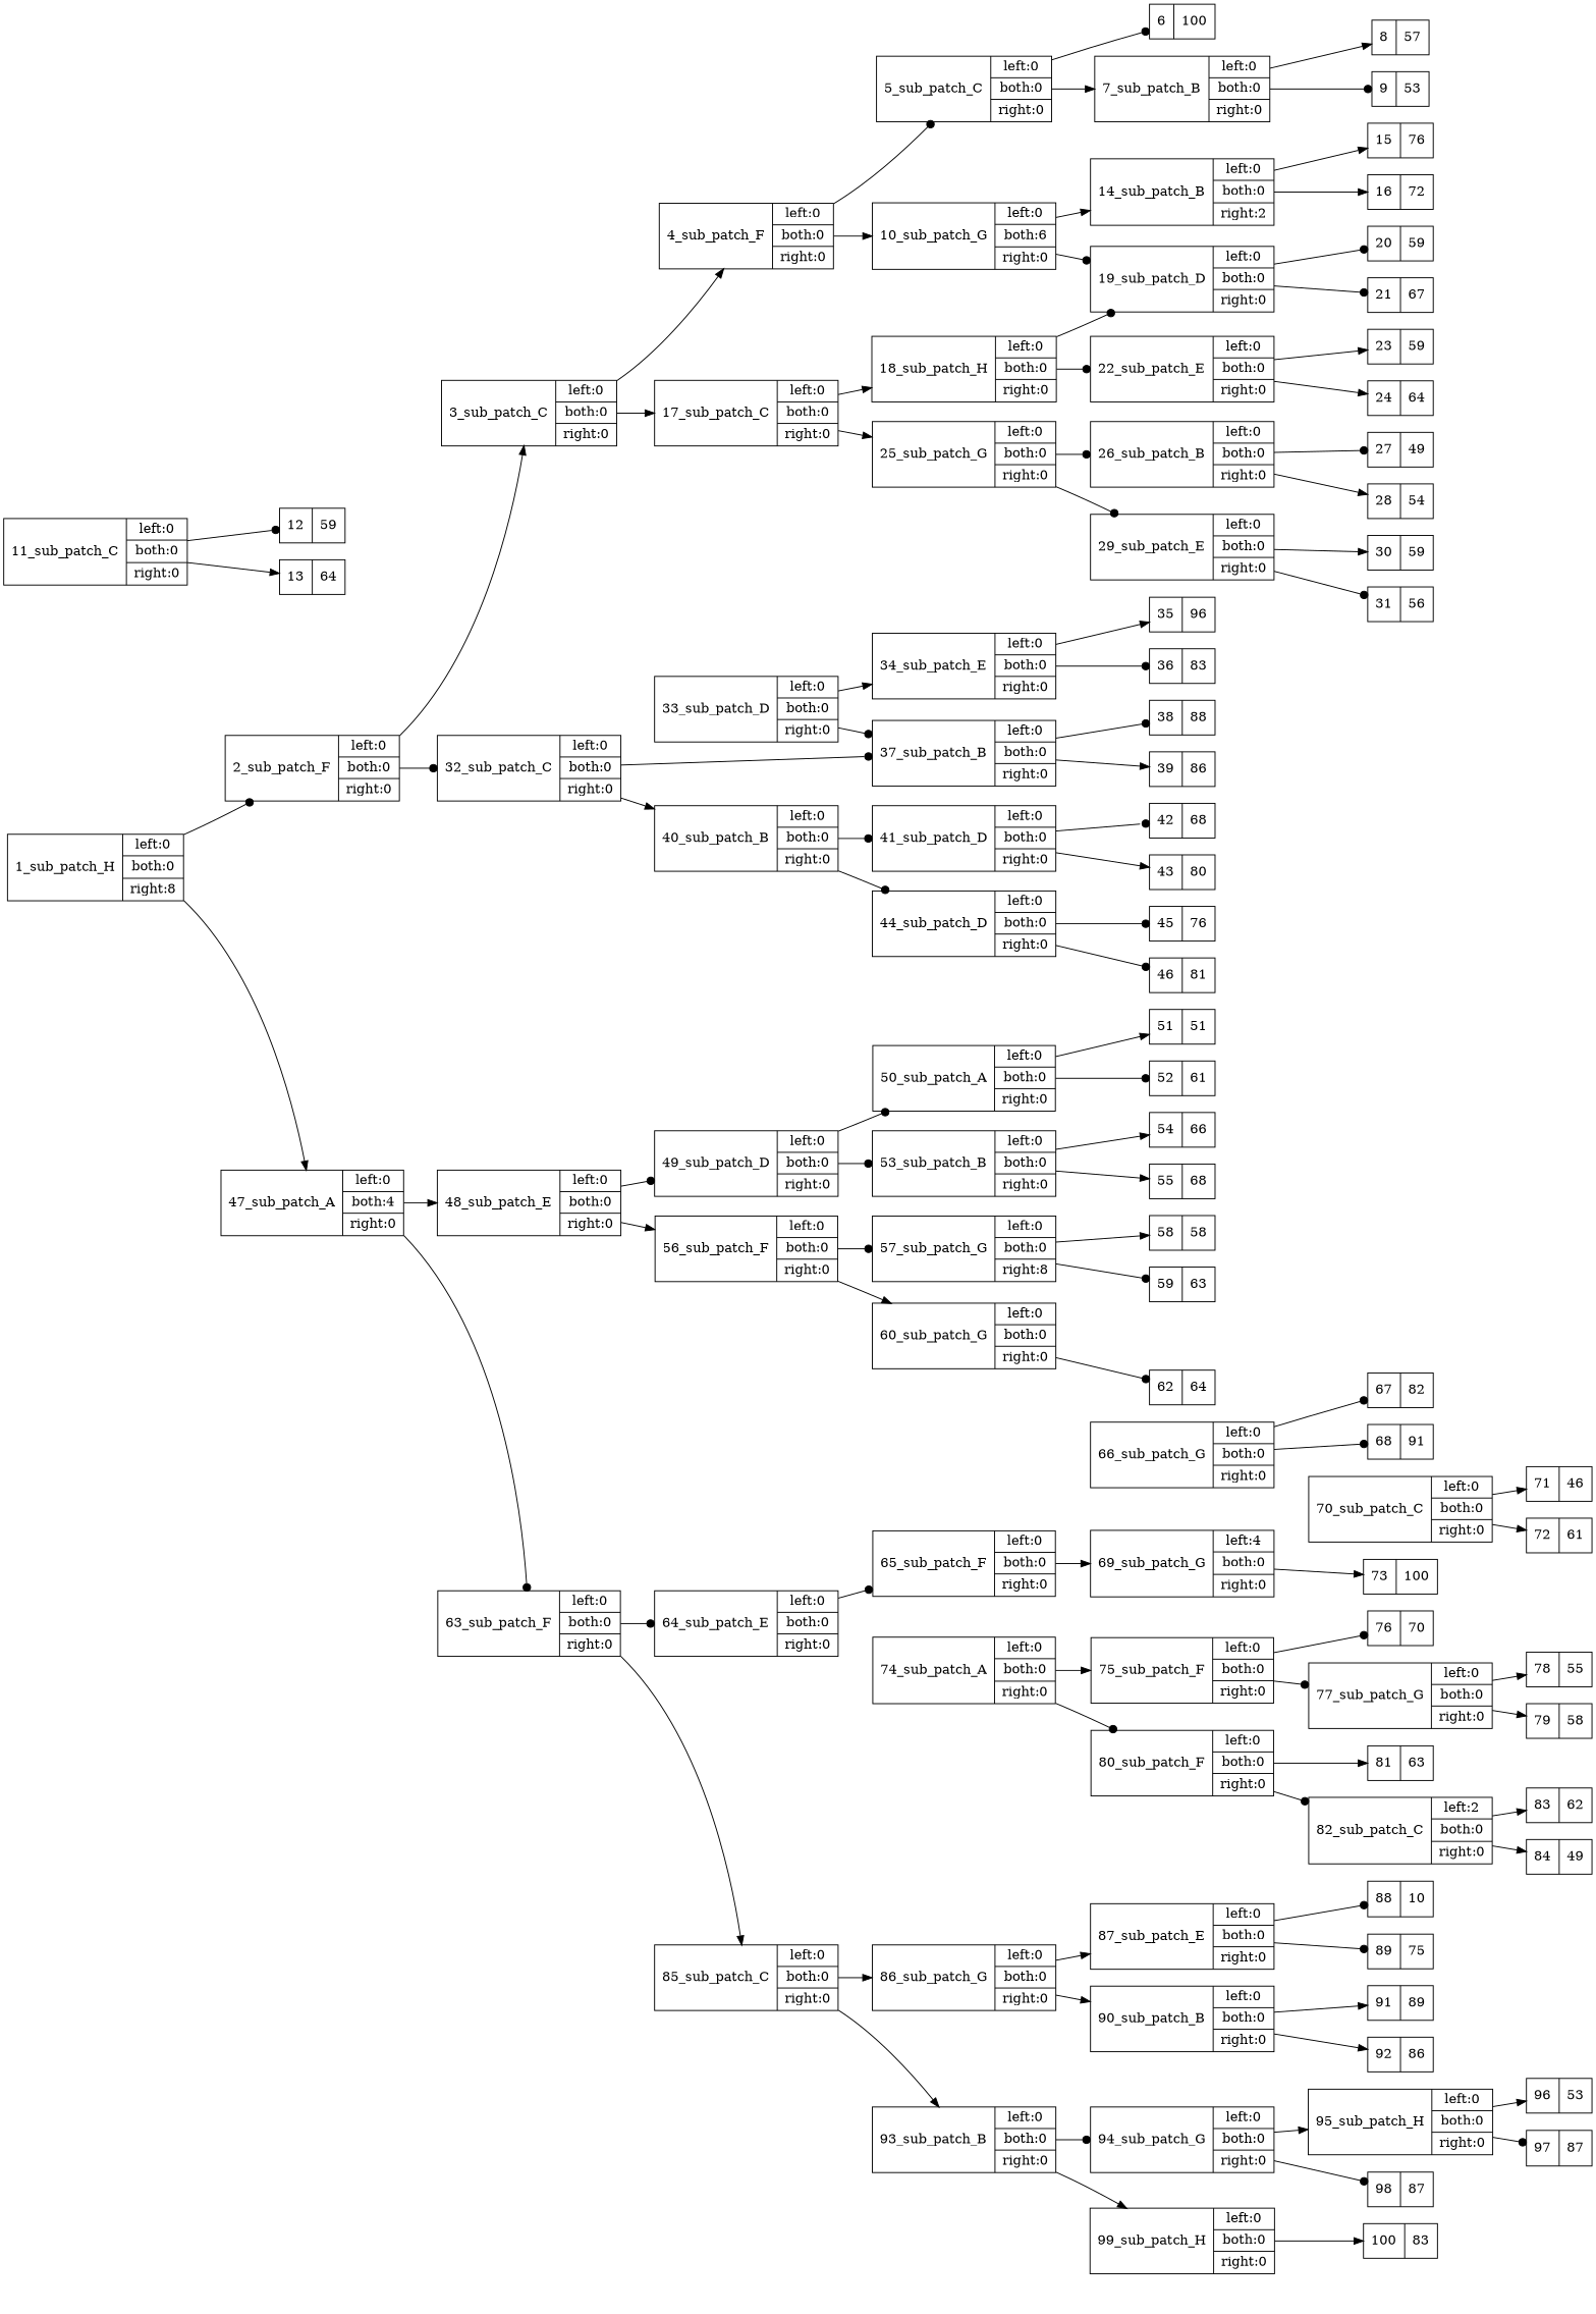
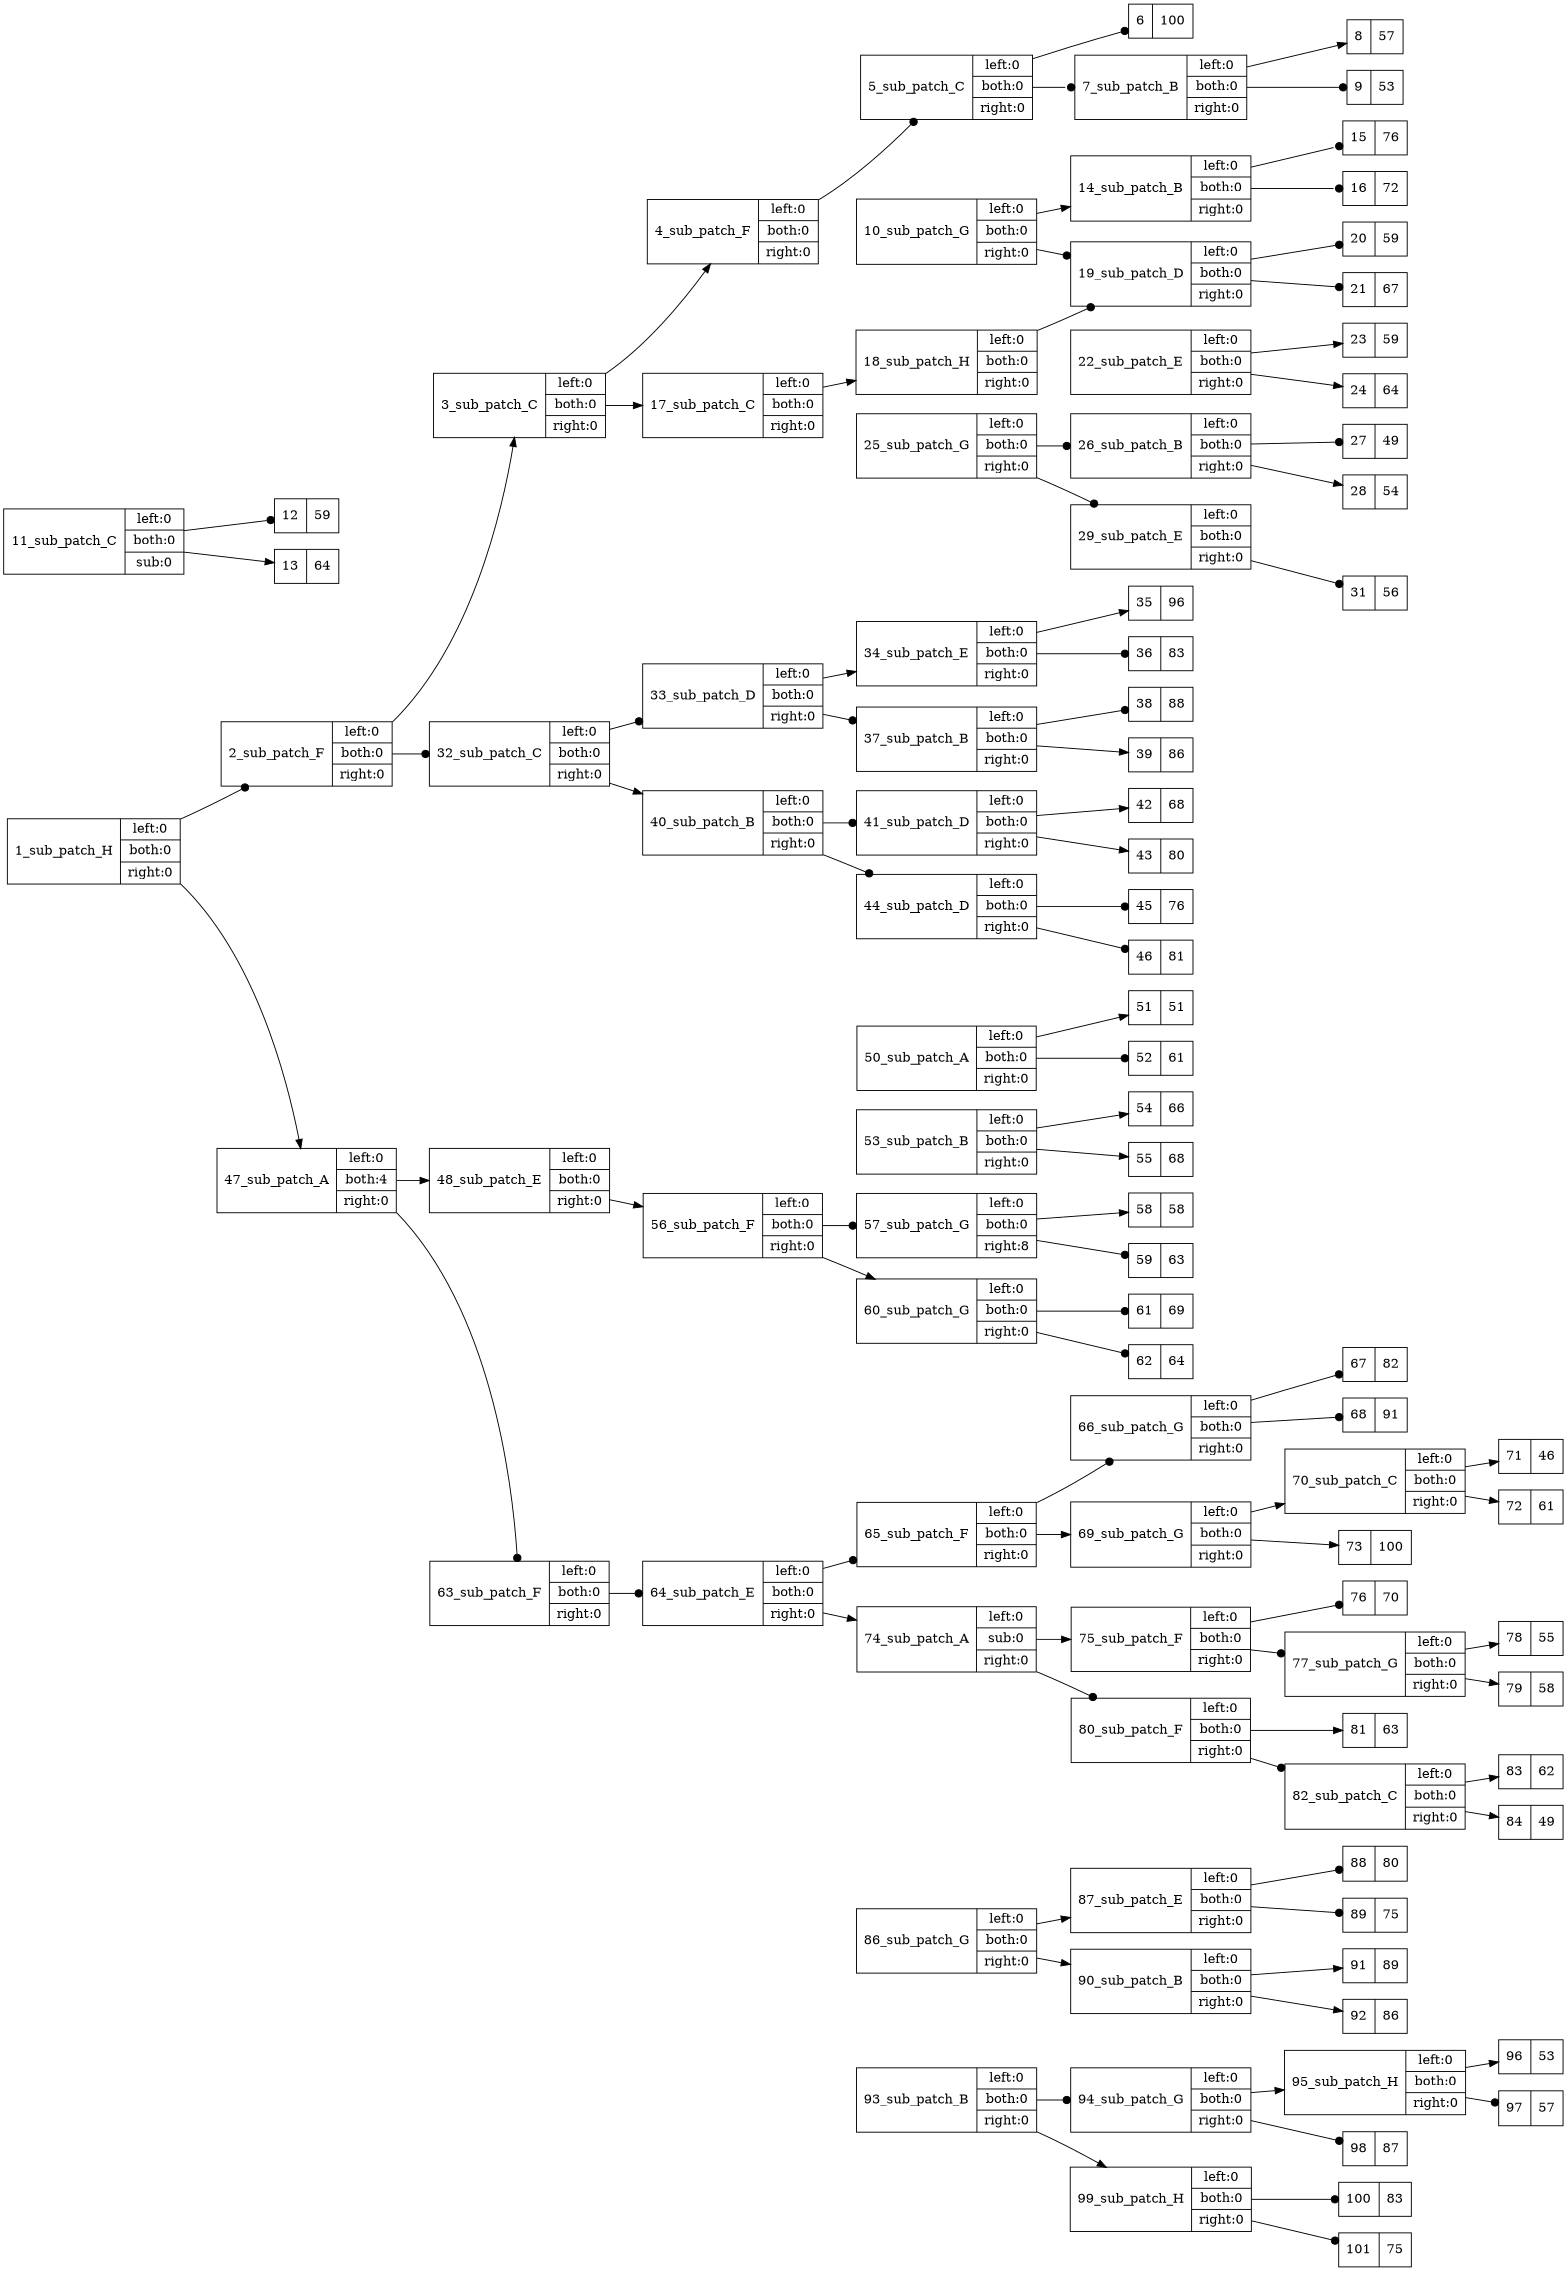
  digraph {
    rankdir=LR
    node [shape=record]
    edge [arrowhead=normal tailport=left]
-   n1 [label="{1_sub_patch_H|{left:0|both:0|right:8}}"]
+   n1 [label="{1_sub_patch_H|{left:0|both:0|right:0}}"]
    n2 [label="{2_sub_patch_F|{left:0|both:0|right:0}}"]
    n3 [label="{47_sub_patch_A|{left:0|both:4|right:0}}"]
    n4 [label="{3_sub_patch_C|{left:0|both:0|right:0}}"]
    n5 [label="{32_sub_patch_C|{left:0|both:0|right:0}}"]
    n6 [label="{48_sub_patch_E|{left:0|both:0|right:0}}"]
    n7 [label="{63_sub_patch_F|{left:0|both:0|right:0}}"]
    n8 [label="{4_sub_patch_F|{left:0|both:0|right:0}}"]
    n9 [label="{17_sub_patch_C|{left:0|both:0|right:0}}"]
    n10 [label="{33_sub_patch_D|{left:0|both:0|right:0}}"]
    n11 [label="{40_sub_patch_B|{left:0|both:0|right:0}}"]
    n12 [label="{5_sub_patch_C|{left:0|both:0|right:0}}"]
-   n13 [label="{10_sub_patch_G|{left:0|both:6|right:0}}"]
+   n13 [label="{10_sub_patch_G|{left:0|both:0|right:0}}"]
    n14 [label="{18_sub_patch_H|{left:0|both:0|right:0}}"]
    n15 [label="{25_sub_patch_G|{left:0|both:0|right:0}}"]
    n16 [label="{6|{100}}"]
    n17 [label="{7_sub_patch_B|{left:0|both:0|right:0}}"]
-   n18 [label="{14_sub_patch_B|{left:0|both:0|right:2}}"]
+   n18 [label="{14_sub_patch_B|{left:0|both:0|right:0}}"]
    n19 [label="{19_sub_patch_D|{left:0|both:0|right:0}}"]
    n20 [label="{8|{57}}"]
    n21 [label="{9|{53}}"]
-   n22 [label="{11_sub_patch_C|{left:0|both:0|right:0}}"]
+   n22 [label="{11_sub_patch_C|{left:0|both:0|sub:0}}"]
    n23 [label="{12|{59}}"]
    n24 [label="{13|{64}}"]
    n25 [label="{15|{76}}"]
    n26 [label="{16|{72}}"]
    n27 [label="{22_sub_patch_E|{left:0|both:0|right:0}}"]
    n28 [label="{26_sub_patch_B|{left:0|both:0|right:0}}"]
    n29 [label="{29_sub_patch_E|{left:0|both:0|right:0}}"]
    n30 [label="{20|{59}}"]
    n31 [label="{21|{67}}"]
    n32 [label="{23|{59}}"]
    n33 [label="{24|{64}}"]
    n34 [label="{27|{49}}"]
    n35 [label="{28|{54}}"]
-   n36 [label="{30|{59}}"]
    n37 [label="{31|{56}}"]
    n38 [label="{34_sub_patch_E|{left:0|both:0|right:0}}"]
    n39 [label="{37_sub_patch_B|{left:0|both:0|right:0}}"]
    n40 [label="{41_sub_patch_D|{left:0|both:0|right:0}}"]
    n41 [label="{44_sub_patch_D|{left:0|both:0|right:0}}"]
    n42 [label="{35|{96}}"]
    n43 [label="{36|{83}}"]
    n44 [label="{38|{88}}"]
    n45 [label="{39|{86}}"]
    n46 [label="{42|{68}}"]
    n47 [label="{43|{80}}"]
    n48 [label="{45|{76}}"]
    n49 [label="{46|{81}}"]
-   n50 [label="{49_sub_patch_D|{left:0|both:0|right:0}}"]
    n51 [label="{56_sub_patch_F|{left:0|both:0|right:0}}"]
    n52 [label="{64_sub_patch_E|{left:0|both:0|right:0}}"]
-   n53 [label="{85_sub_patch_C|{left:0|both:0|right:0}}"]
    n54 [label="{50_sub_patch_A|{left:0|both:0|right:0}}"]
    n55 [label="{53_sub_patch_B|{left:0|both:0|right:0}}"]
    n56 [label="{57_sub_patch_G|{left:0|both:0|right:8}}"]
    n57 [label="{60_sub_patch_G|{left:0|both:0|right:0}}"]
    n58 [label="{51|{51}}"]
    n59 [label="{52|{61}}"]
    n60 [label="{54|{66}}"]
    n61 [label="{55|{68}}"]
    n62 [label="{58|{58}}"]
    n63 [label="{59|{63}}"]
+   n64 [label="{61|{69}}"]
    n65 [label="{62|{64}}"]
    n66 [label="{65_sub_patch_F|{left:0|both:0|right:0}}"]
-   n67 [label="{74_sub_patch_A|{left:0|both:0|right:0}}"]
+   n67 [label="{74_sub_patch_A|{left:0|sub:0|right:0}}"]
    n68 [label="{86_sub_patch_G|{left:0|both:0|right:0}}"]
    n69 [label="{93_sub_patch_B|{left:0|both:0|right:0}}"]
    n70 [label="{66_sub_patch_G|{left:0|both:0|right:0}}"]
-   n71 [label="{69_sub_patch_G|{left:4|both:0|right:0}}"]
+   n71 [label="{69_sub_patch_G|{left:0|both:0|right:0}}"]
    n72 [label="{75_sub_patch_F|{left:0|both:0|right:0}}"]
    n73 [label="{80_sub_patch_F|{left:0|both:0|right:0}}"]
    n74 [label="{67|{82}}"]
    n75 [label="{68|{91}}"]
    n76 [label="{70_sub_patch_C|{left:0|both:0|right:0}}"]
    n77 [label="{73|{100}}"]
    n78 [label="{71|{46}}"]
    n79 [label="{72|{61}}"]
    n80 [label="{76|{70}}"]
    n81 [label="{77_sub_patch_G|{left:0|both:0|right:0}}"]
    n82 [label="{81|{63}}"]
-   n83 [label="{82_sub_patch_C|{left:2|both:0|right:0}}"]
+   n83 [label="{82_sub_patch_C|{left:0|both:0|right:0}}"]
    n84 [label="{78|{55}}"]
    n85 [label="{79|{58}}"]
    n86 [label="{83|{62}}"]
    n87 [label="{84|{49}}"]
    n88 [label="{87_sub_patch_E|{left:0|both:0|right:0}}"]
    n89 [label="{90_sub_patch_B|{left:0|both:0|right:0}}"]
    n90 [label="{94_sub_patch_G|{left:0|both:0|right:0}}"]
    n91 [label="{99_sub_patch_H|{left:0|both:0|right:0}}"]
-   n92 [label="{88|{10}}"]
+   n92 [label="{88|{80}}"]
    n93 [label="{89|{75}}"]
    n94 [label="{91|{89}}"]
    n95 [label="{92|{86}}"]
    n96 [label="{95_sub_patch_H|{left:0|both:0|right:0}}"]
    n97 [label="{98|{87}}"]
    n98 [label="{100|{83}}"]
+   n99 [label="{101|{75}}"]
    n100 [label="{96|{53}}"]
-   n101 [label="{97|{87}}"]
+   n101 [label="{97|{57}}"]
    n1 -> n2 [arrowhead=dot]
    n1 -> n3 [tailport=right]
    n2 -> n4
    n2 -> n5 [arrowhead=dot tailport=right]
    n3 -> n6
    n3 -> n7 [arrowhead=dot tailport=right]
    n4 -> n8
    n4 -> n9 [tailport=right]
-   n5 -> n39 [arrowhead=dot]
+   n5 -> n10 [arrowhead=dot]
    n5 -> n11 [tailport=right]
-   n6 -> n50 [arrowhead=dot]
    n6 -> n51 [tailport=right]
    n7 -> n52 [arrowhead=dot]
-   n7 -> n53 [tailport=right]
    n8 -> n12 [arrowhead=dot]
-   n8 -> n13 [tailport=right]
    n9 -> n14
-   n9 -> n15 [tailport=right]
    n10 -> n38
    n10 -> n39 [arrowhead=dot tailport=right]
    n11 -> n40 [arrowhead=dot]
    n11 -> n41 [arrowhead=dot tailport=right]
    n12 -> n16 [arrowhead=dot]
-   n12 -> n17 [tailport=right]
+   n12 -> n17 [arrowhead=dot tailport=right]
    n13 -> n18 [tailport=right]
    n13 -> n19 [arrowhead=dot]
    n14 -> n19 [arrowhead=dot]
-   n14 -> n27 [arrowhead=dot tailport=right]
    n15 -> n28 [arrowhead=dot]
    n15 -> n29 [arrowhead=dot tailport=right]
    n17 -> n20
    n17 -> n21 [arrowhead=dot tailport=right]
-   n18 -> n25
-   n18 -> n26 [tailport=right]
+   n18 -> n25 [arrowhead=dot]
+   n18 -> n26 [arrowhead=dot tailport=right]
    n19 -> n30 [arrowhead=dot]
    n19 -> n31 [arrowhead=dot tailport=right]
    n22 -> n23 [arrowhead=dot]
    n22 -> n24 [tailport=right]
    n27 -> n32
    n27 -> n33 [tailport=right]
    n28 -> n34 [arrowhead=dot]
    n28 -> n35 [tailport=right]
-   n29 -> n36
    n29 -> n37 [arrowhead=dot tailport=right]
    n38 -> n42
    n38 -> n43 [arrowhead=dot tailport=right]
    n39 -> n44 [arrowhead=dot]
    n39 -> n45 [tailport=right]
-   n40 -> n46 [arrowhead=dot]
+   n40 -> n46
    n40 -> n47 [tailport=right]
    n41 -> n48 [arrowhead=dot]
    n41 -> n49 [arrowhead=dot tailport=right]
-   n50 -> n54 [arrowhead=dot]
-   n50 -> n55 [arrowhead=dot tailport=right]
    n51 -> n56 [arrowhead=dot]
    n51 -> n57 [tailport=right]
    n52 -> n66 [arrowhead=dot]
-   n53 -> n68
-   n53 -> n69 [tailport=right]
+   n52 -> n67 [tailport=right]
    n54 -> n58
    n54 -> n59 [arrowhead=dot tailport=right]
    n55 -> n60
    n55 -> n61 [tailport=right]
    n56 -> n62
    n56 -> n63 [arrowhead=dot tailport=right]
+   n57 -> n64 [arrowhead=dot]
    n57 -> n65 [arrowhead=dot tailport=right]
+   n66 -> n70 [arrowhead=dot]
    n66 -> n71 [tailport=right]
    n67 -> n72
    n67 -> n73 [arrowhead=dot tailport=right]
    n68 -> n88
    n68 -> n89 [tailport=right]
    n69 -> n90 [arrowhead=dot]
    n69 -> n91 [tailport=right]
    n70 -> n74 [arrowhead=dot]
    n70 -> n75 [arrowhead=dot tailport=right]
+   n71 -> n76
    n71 -> n77 [tailport=right]
    n72 -> n80 [arrowhead=dot]
    n72 -> n81 [arrowhead=dot tailport=right]
    n73 -> n82
    n73 -> n83 [arrowhead=dot tailport=right]
    n76 -> n78
    n76 -> n79 [tailport=right]
    n81 -> n84
    n81 -> n85 [tailport=right]
    n83 -> n86
    n83 -> n87 [tailport=right]
    n88 -> n92 [arrowhead=dot]
    n88 -> n93 [arrowhead=dot tailport=right]
    n89 -> n94
    n89 -> n95 [tailport=right]
    n90 -> n96
    n90 -> n97 [arrowhead=dot tailport=right]
-   n91 -> n98
+   n91 -> n98 [arrowhead=dot]
+   n91 -> n99 [arrowhead=dot tailport=right]
    n96 -> n100
    n96 -> n101 [arrowhead=dot tailport=right]
  }
